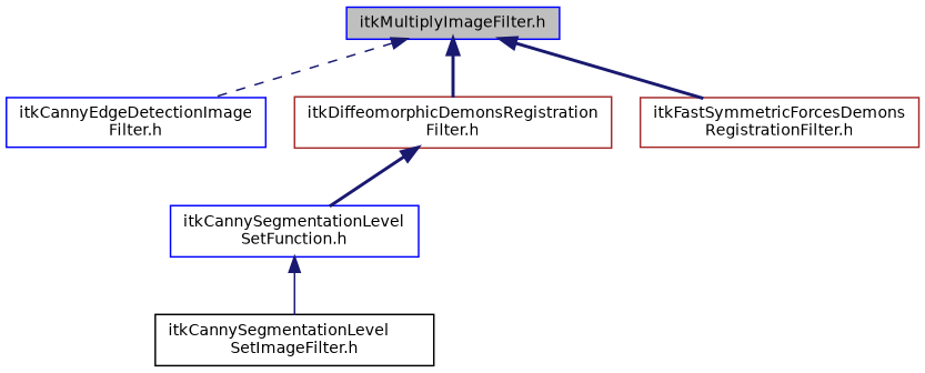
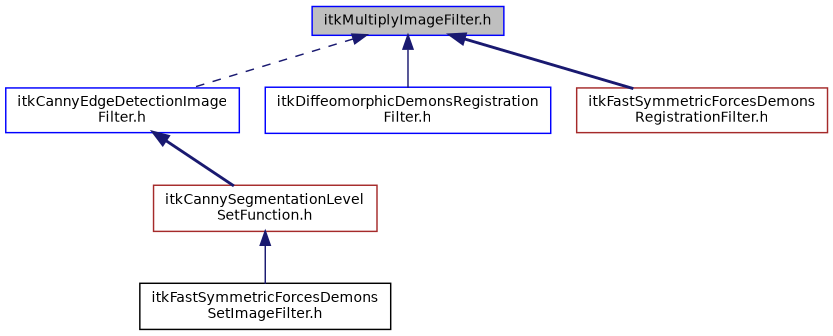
  digraph {
    node [color=blue fillcolor=white fontname=Helvetica fontsize=10 shape=record style=filled]
    edge [color=midnightblue dir=back fontname=Helvetica fontsize=10 labelfontname=Helvetica labelfontsize=10 style=solid]
    n1 [fillcolor=grey75 fontcolor=black height=0.2 label="itkMultiplyImageFilter.h" width=0.4]
    n2 [height=0.2 label="itkCannyEdgeDetectionImage\lFilter.h" width=0.4]
-   n3 [color=brown height=0.2 label="itkDiffeomorphicDemonsRegistration\lFilter.h" width=0.4]
+   n3 [height=0.2 label="itkDiffeomorphicDemonsRegistration\lFilter.h" width=0.4]
    n4 [color=brown height=0.2 label="itkFastSymmetricForcesDemons\lRegistrationFilter.h" width=0.4]
-   n5 [height=0.2 label="itkCannySegmentationLevel\lSetFunction.h" width=0.4]
-   n6 [color=black height=0.2 label="itkCannySegmentationLevel\lSetImageFilter.h" width=0.4]
+   n5 [color=brown height=0.2 label="itkCannySegmentationLevel\lSetFunction.h" width=0.4]
+   n6 [color=black height=0.2 label="itkFastSymmetricForcesDemons\lSetImageFilter.h" width=0.4]
    n1 -> n2 [style=dashed]
-   n1 -> n3 [style=bold]
+   n1 -> n3
    n1 -> n4 [style=bold]
-   n3 -> n5 [style=bold]
+   n2 -> n5 [style=bold]
    n5 -> n6
  }
